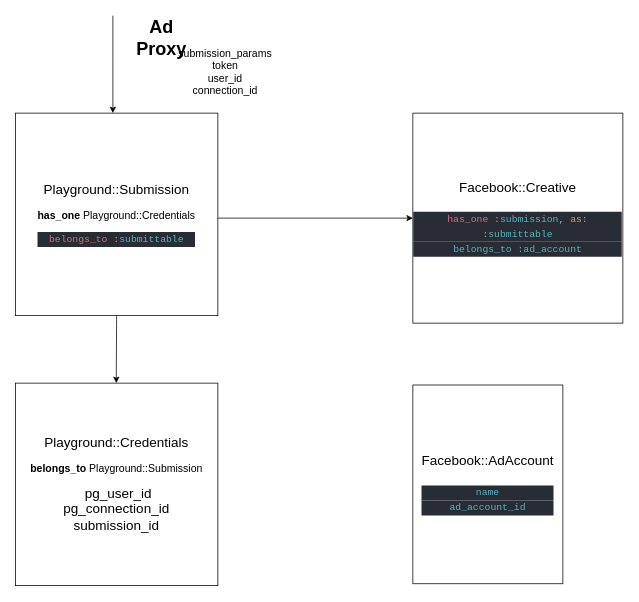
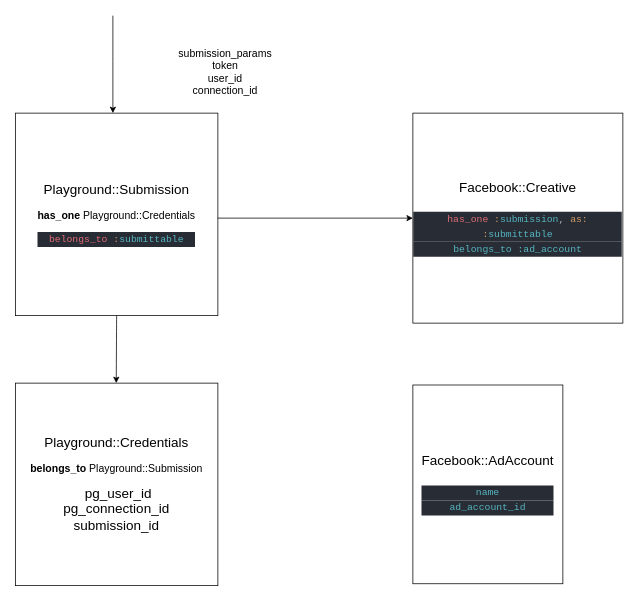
  <mxCell id="0" />
  <mxCell id="1" parent="0" />
  <mxCell id="2" value="" style="curved=1;endArrow=classic;html=1;" edge="1" parent="1"><mxGeometry width="50" height="50" relative="1" as="geometry"><mxPoint x="150" y="20" as="sourcePoint" /><mxPoint x="150" y="150" as="targetPoint" /><Array as="points"><mxPoint x="150" y="80" /></Array></mxGeometry></mxCell>
- <mxCell id="3" value="&lt;h1&gt;Ad Proxy&lt;/h1&gt;" style="text;html=1;strokeColor=none;fillColor=none;align=center;verticalAlign=middle;whiteSpace=wrap;rounded=0;" vertex="1" parent="1"><mxGeometry x="170" y="30" width="90" height="40" as="geometry" /></mxCell>
  <mxCell id="4" value="&lt;font style=&quot;font-size: 14px&quot;&gt;submission_params&lt;br&gt;token&lt;br&gt;user_id&lt;br&gt;connection_id&lt;/font&gt;" style="text;html=1;strokeColor=none;fillColor=none;align=center;verticalAlign=middle;whiteSpace=wrap;rounded=0;" vertex="1" parent="1"><mxGeometry x="280" y="85" width="40" height="20" as="geometry" /></mxCell>
  <mxCell id="5" value="&lt;font&gt;&lt;span style=&quot;font-size: 18px&quot;&gt;Playground::Submission&lt;/span&gt;&lt;br&gt;&lt;br&gt;&lt;font style=&quot;font-size: 14px&quot;&gt;&lt;b&gt;has_one&amp;nbsp;&lt;/b&gt;Playground::Credentials&lt;br&gt;&lt;/font&gt;&lt;br&gt;&lt;div style=&quot;font-size: 13px ; color: rgb(171 , 178 , 191) ; background-color: rgb(40 , 44 , 52) ; font-family: &amp;#34;menlo&amp;#34; , &amp;#34;monaco&amp;#34; , &amp;#34;courier new&amp;#34; , monospace ; line-height: 20px&quot;&gt;&lt;span style=&quot;color: #e06c75&quot;&gt;belongs_to&lt;/span&gt; &lt;span style=&quot;color: #d19a66&quot;&gt;:&lt;/span&gt;&lt;span style=&quot;color: #56b6c2&quot;&gt;submittable&lt;/span&gt;&lt;/div&gt;&lt;/font&gt;" style="whiteSpace=wrap;html=1;aspect=fixed;" vertex="1" parent="1"><mxGeometry x="20" y="150" width="270" height="270" as="geometry" /></mxCell>
  <mxCell id="6" value="" style="curved=1;endArrow=classic;html=1;exitX=0.5;exitY=1;exitDx=0;exitDy=0;entryX=0.5;entryY=0;entryDx=0;entryDy=0;" edge="1" parent="1" source="5" target="7"><mxGeometry width="50" height="50" relative="1" as="geometry"><mxPoint x="154.5" y="450" as="sourcePoint" /><mxPoint x="154.5" y="560" as="targetPoint" /><Array as="points"><mxPoint x="154.5" y="510" /></Array></mxGeometry></mxCell>
  <mxCell id="7" value="&lt;font&gt;&lt;span style=&quot;font-size: 18px&quot;&gt;Playground::Credentials&lt;/span&gt;&lt;br&gt;&lt;br&gt;&lt;font style=&quot;font-size: 14px&quot;&gt;&lt;b&gt;belongs_to&amp;nbsp;&lt;/b&gt;Playground::Submission&lt;br&gt;&lt;/font&gt;&lt;br&gt;&lt;span style=&quot;font-size: 18px&quot;&gt;&amp;nbsp;pg_user_id&lt;/span&gt;&lt;br&gt;&lt;span style=&quot;font-size: 18px&quot;&gt;pg_connection_id&lt;/span&gt;&lt;br&gt;&lt;span style=&quot;font-size: 18px&quot;&gt;submission_id&lt;/span&gt;&lt;br&gt;&lt;/font&gt;" style="whiteSpace=wrap;html=1;aspect=fixed;" vertex="1" parent="1"><mxGeometry x="20" y="510" width="270" height="270" as="geometry" /></mxCell>
  <mxCell id="8" value="&lt;font style=&quot;font-size: 18px&quot;&gt;Facebook::Creative&lt;br&gt;&lt;br&gt;&lt;div style=&quot;color: rgb(171 , 178 , 191) ; background-color: rgb(40 , 44 , 52) ; font-family: &amp;#34;menlo&amp;#34; , &amp;#34;monaco&amp;#34; , &amp;#34;courier new&amp;#34; , monospace ; font-size: 13px ; line-height: 20px&quot;&gt;&lt;span style=&quot;color: #e06c75&quot;&gt;has_one&lt;/span&gt; &lt;span style=&quot;color: #d19a66&quot;&gt;:&lt;/span&gt;&lt;span style=&quot;color: #56b6c2&quot;&gt;submission&lt;/span&gt;, &lt;span style=&quot;color: #d19a66&quot;&gt;as:&lt;/span&gt; &lt;span style=&quot;color: #d19a66&quot;&gt;:&lt;/span&gt;&lt;span style=&quot;color: #56b6c2&quot;&gt;submittable&lt;/span&gt;&lt;/div&gt;&lt;div style=&quot;color: rgb(171 , 178 , 191) ; background-color: rgb(40 , 44 , 52) ; font-family: &amp;#34;menlo&amp;#34; , &amp;#34;monaco&amp;#34; , &amp;#34;courier new&amp;#34; , monospace ; font-size: 13px ; line-height: 20px&quot;&gt;&lt;span style=&quot;color: rgb(86 , 182 , 194)&quot;&gt;belongs_to :ad_account&lt;/span&gt;&lt;/div&gt;&lt;/font&gt;" style="whiteSpace=wrap;html=1;aspect=fixed;" vertex="1" parent="1"><mxGeometry x="550" y="150" width="280" height="280" as="geometry" /></mxCell>
  <mxCell id="9" value="" style="endArrow=classic;html=1;entryX=0;entryY=0.5;entryDx=0;entryDy=0;" edge="1" parent="1" target="8"><mxGeometry width="50" height="50" relative="1" as="geometry"><mxPoint x="290" y="290" as="sourcePoint" /><mxPoint x="220" y="360" as="targetPoint" /></mxGeometry></mxCell>
  <mxCell id="10" value="&lt;font style=&quot;font-size: 18px&quot;&gt;Facebook::AdAccount&lt;br&gt;&lt;br&gt;&lt;div style=&quot;color: rgb(171 , 178 , 191) ; background-color: rgb(40 , 44 , 52) ; font-family: &amp;#34;menlo&amp;#34; , &amp;#34;monaco&amp;#34; , &amp;#34;courier new&amp;#34; , monospace ; font-size: 13px ; line-height: 20px&quot;&gt;&lt;span style=&quot;color: #56b6c2&quot;&gt;name&lt;/span&gt;&lt;/div&gt;&lt;div style=&quot;color: rgb(171 , 178 , 191) ; background-color: rgb(40 , 44 , 52) ; font-family: &amp;#34;menlo&amp;#34; , &amp;#34;monaco&amp;#34; , &amp;#34;courier new&amp;#34; , monospace ; font-size: 13px ; line-height: 20px&quot;&gt;&lt;div style=&quot;line-height: 20px&quot;&gt;&lt;span style=&quot;color: #56b6c2&quot;&gt;ad_account_id&lt;/span&gt;&lt;/div&gt;&lt;/div&gt;&lt;/font&gt;" style="whiteSpace=wrap;html=1;aspect=fixed;" vertex="1" parent="1"><mxGeometry x="550" y="512.5" width="200" height="265" as="geometry" /></mxCell>
